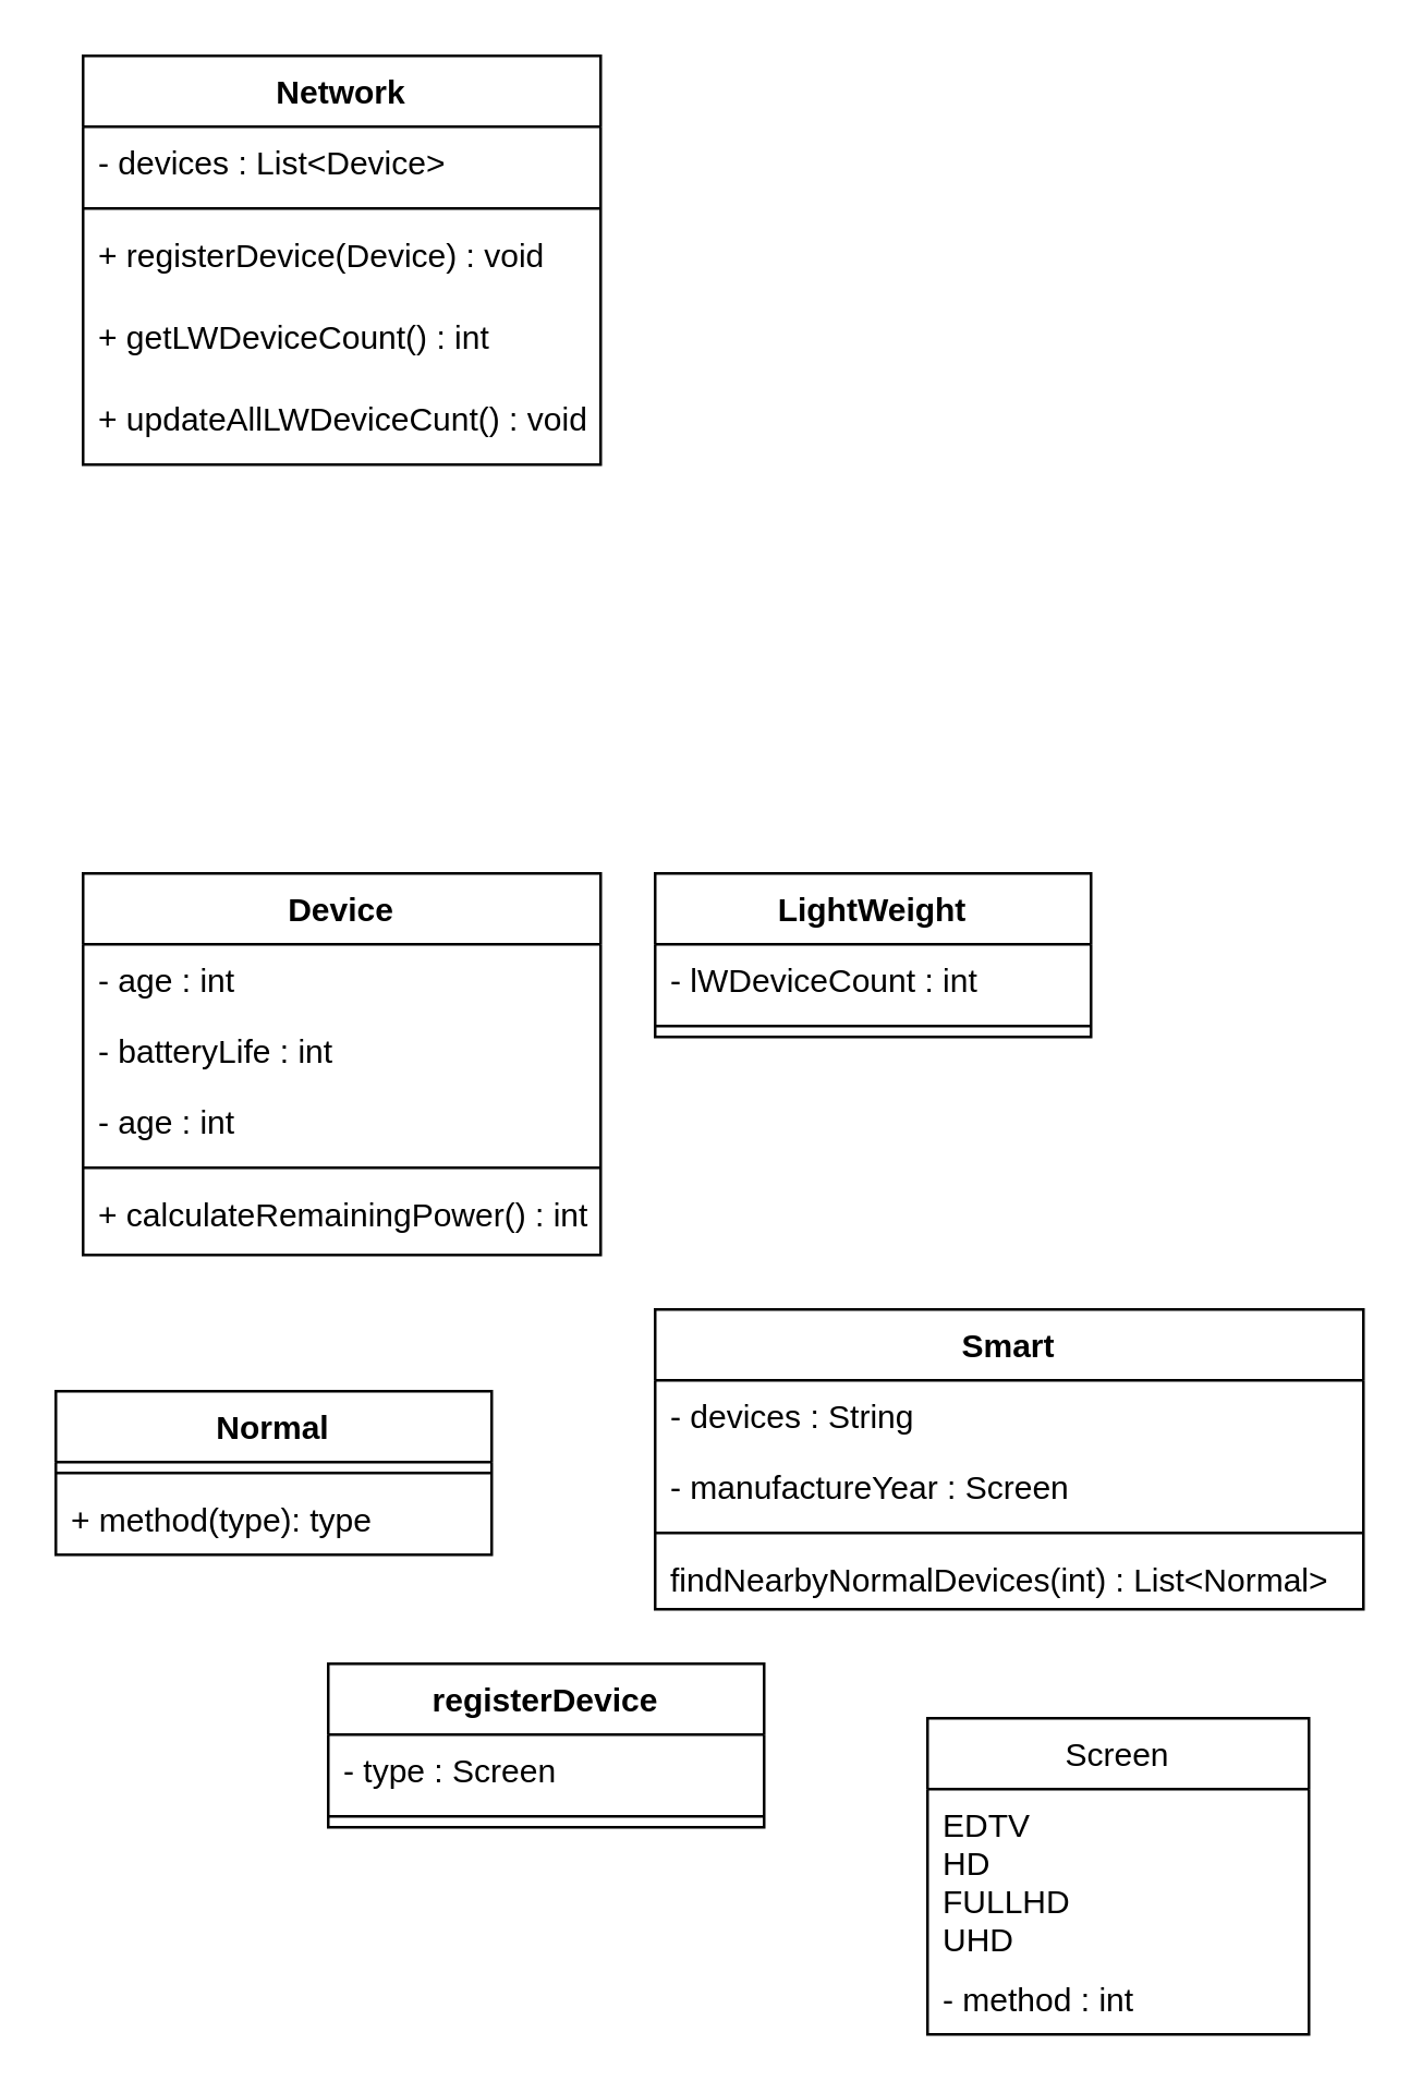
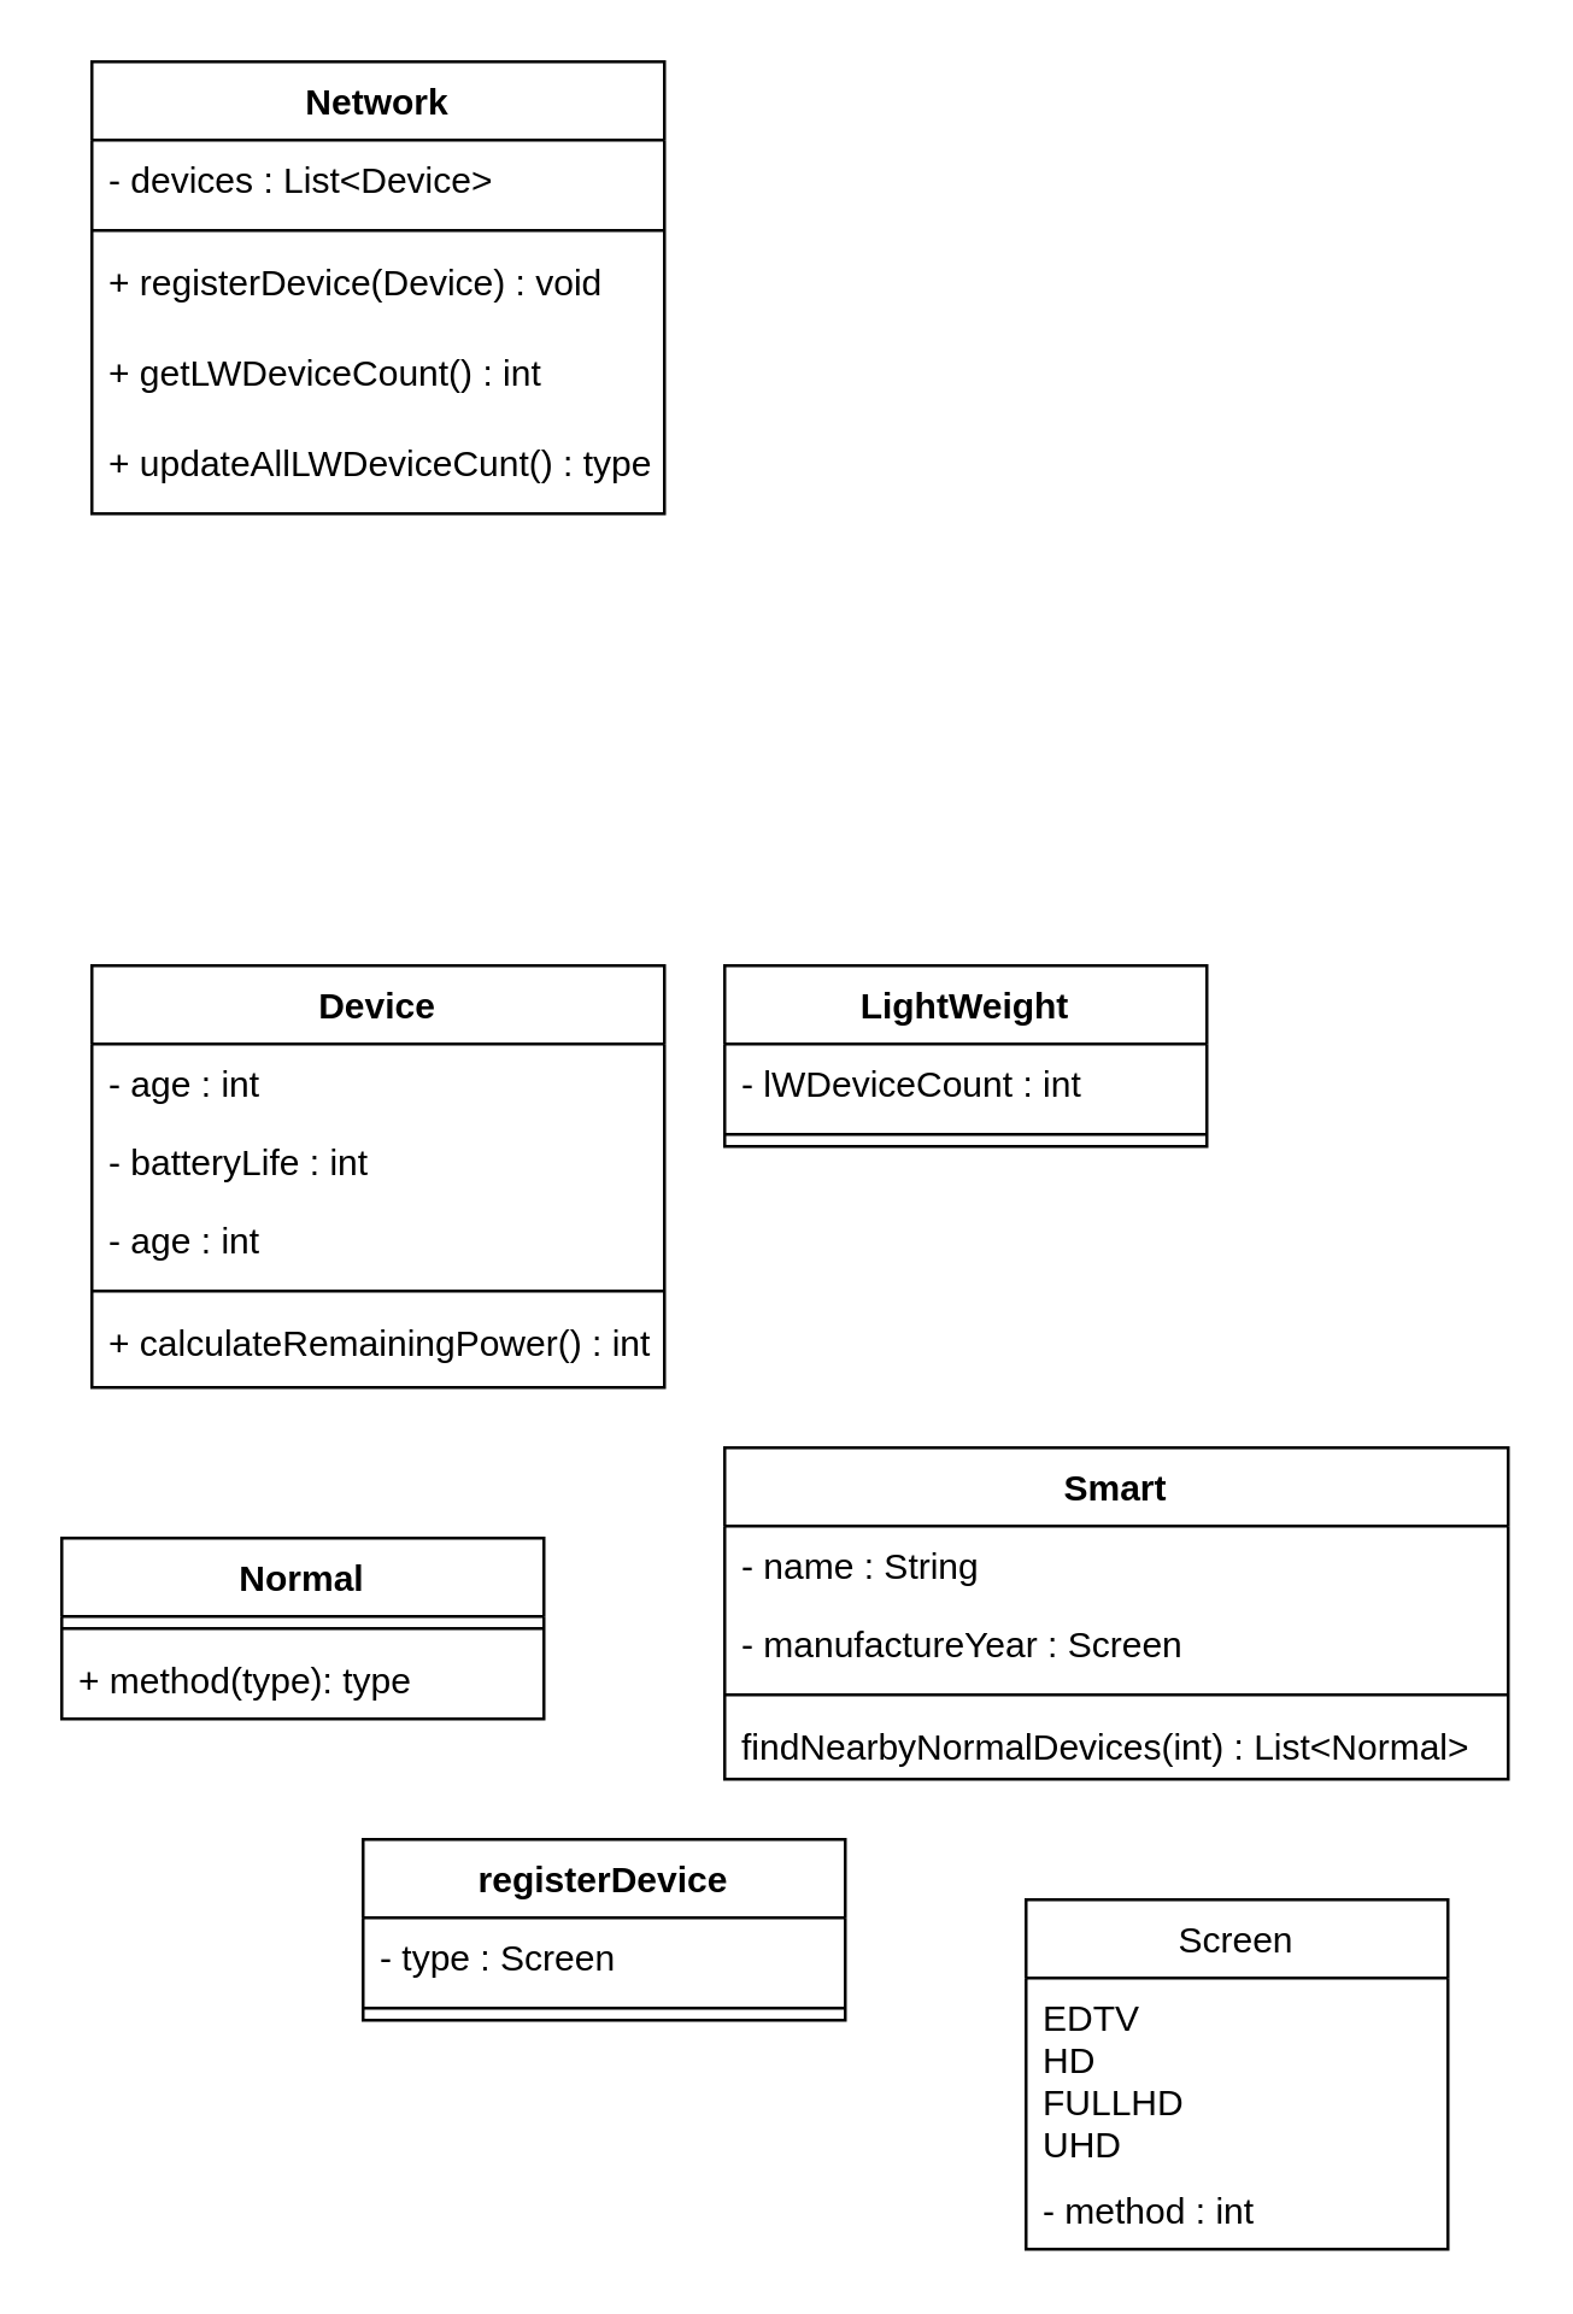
  <mxCell id="0" />
  <mxCell id="1" parent="0" />
  <mxCell id="2" value="Network" style="swimlane;fontStyle=1;align=center;verticalAlign=top;childLayout=stackLayout;horizontal=1;startSize=26;horizontalStack=0;resizeParent=1;resizeParentMax=0;resizeLast=0;collapsible=1;marginBottom=0;" vertex="1" parent="1"><mxGeometry x="30" y="20" width="190" height="150" as="geometry" /></mxCell>
  <mxCell id="3" value="- devices : List&lt;Device&gt;" style="text;strokeColor=none;fillColor=none;align=left;verticalAlign=top;spacingLeft=4;spacingRight=4;overflow=hidden;rotatable=0;points=[[0,0.5],[1,0.5]];portConstraint=eastwest;" vertex="1" parent="2"><mxGeometry y="26" width="190" height="26" as="geometry" /></mxCell>
  <mxCell id="4" value="" style="line;strokeWidth=1;fillColor=none;align=left;verticalAlign=middle;spacingTop=-1;spacingLeft=3;spacingRight=3;rotatable=0;labelPosition=right;points=[];portConstraint=eastwest;" vertex="1" parent="2"><mxGeometry y="52" width="190" height="8" as="geometry" /></mxCell>
  <mxCell id="5" value="+ registerDevice(Device) : void" style="text;strokeColor=none;fillColor=none;align=left;verticalAlign=top;spacingLeft=4;spacingRight=4;overflow=hidden;rotatable=0;points=[[0,0.5],[1,0.5]];portConstraint=eastwest;" vertex="1" parent="2"><mxGeometry y="60" width="190" height="30" as="geometry" /></mxCell>
  <mxCell id="6" value="+ getLWDeviceCount() : int" style="text;strokeColor=none;fillColor=none;align=left;verticalAlign=top;spacingLeft=4;spacingRight=4;overflow=hidden;rotatable=0;points=[[0,0.5],[1,0.5]];portConstraint=eastwest;" vertex="1" parent="2"><mxGeometry y="90" width="190" height="30" as="geometry" /></mxCell>
- <mxCell id="7" value="+ updateAllLWDeviceCunt() : void" style="text;strokeColor=none;fillColor=none;align=left;verticalAlign=top;spacingLeft=4;spacingRight=4;overflow=hidden;rotatable=0;points=[[0,0.5],[1,0.5]];portConstraint=eastwest;" vertex="1" parent="2"><mxGeometry y="120" width="190" height="30" as="geometry" /></mxCell>
+ <mxCell id="7" value="+ updateAllLWDeviceCunt() : type" style="text;strokeColor=none;fillColor=none;align=left;verticalAlign=top;spacingLeft=4;spacingRight=4;overflow=hidden;rotatable=0;points=[[0,0.5],[1,0.5]];portConstraint=eastwest;" vertex="1" parent="2"><mxGeometry y="120" width="190" height="30" as="geometry" /></mxCell>
  <mxCell id="8" value="Device" style="swimlane;fontStyle=1;align=center;verticalAlign=top;childLayout=stackLayout;horizontal=1;startSize=26;horizontalStack=0;resizeParent=1;resizeParentMax=0;resizeLast=0;collapsible=1;marginBottom=0;" vertex="1" parent="1"><mxGeometry x="30" y="320" width="190" height="140" as="geometry" /></mxCell>
  <mxCell id="9" value="- age : int" style="text;strokeColor=none;fillColor=none;align=left;verticalAlign=top;spacingLeft=4;spacingRight=4;overflow=hidden;rotatable=0;points=[[0,0.5],[1,0.5]];portConstraint=eastwest;" vertex="1" parent="8"><mxGeometry y="26" width="190" height="26" as="geometry" /></mxCell>
  <mxCell id="10" value="- batteryLife : int" style="text;strokeColor=none;fillColor=none;align=left;verticalAlign=top;spacingLeft=4;spacingRight=4;overflow=hidden;rotatable=0;points=[[0,0.5],[1,0.5]];portConstraint=eastwest;" vertex="1" parent="8"><mxGeometry y="52" width="190" height="26" as="geometry" /></mxCell>
  <mxCell id="11" value="- age : int" style="text;strokeColor=none;fillColor=none;align=left;verticalAlign=top;spacingLeft=4;spacingRight=4;overflow=hidden;rotatable=0;points=[[0,0.5],[1,0.5]];portConstraint=eastwest;" vertex="1" parent="8"><mxGeometry y="78" width="190" height="26" as="geometry" /></mxCell>
  <mxCell id="12" value="" style="line;strokeWidth=1;fillColor=none;align=left;verticalAlign=middle;spacingTop=-1;spacingLeft=3;spacingRight=3;rotatable=0;labelPosition=right;points=[];portConstraint=eastwest;" vertex="1" parent="8"><mxGeometry y="104" width="190" height="8" as="geometry" /></mxCell>
  <mxCell id="13" value="+ calculateRemainingPower() : int" style="text;strokeColor=none;fillColor=none;align=left;verticalAlign=top;spacingLeft=4;spacingRight=4;overflow=hidden;rotatable=0;points=[[0,0.5],[1,0.5]];portConstraint=eastwest;" vertex="1" parent="8"><mxGeometry y="112" width="190" height="28" as="geometry" /></mxCell>
  <mxCell id="14" value="Normal" style="swimlane;fontStyle=1;align=center;verticalAlign=top;childLayout=stackLayout;horizontal=1;startSize=26;horizontalStack=0;resizeParent=1;resizeParentMax=0;resizeLast=0;collapsible=1;marginBottom=0;" vertex="1" parent="1"><mxGeometry x="20" y="510" width="160" height="60" as="geometry" /></mxCell>
  <mxCell id="15" value="" style="line;strokeWidth=1;fillColor=none;align=left;verticalAlign=middle;spacingTop=-1;spacingLeft=3;spacingRight=3;rotatable=0;labelPosition=right;points=[];portConstraint=eastwest;" vertex="1" parent="14"><mxGeometry y="26" width="160" height="8" as="geometry" /></mxCell>
  <mxCell id="16" value="+ method(type): type" style="text;strokeColor=none;fillColor=none;align=left;verticalAlign=top;spacingLeft=4;spacingRight=4;overflow=hidden;rotatable=0;points=[[0,0.5],[1,0.5]];portConstraint=eastwest;" vertex="1" parent="14"><mxGeometry y="34" width="160" height="26" as="geometry" /></mxCell>
  <mxCell id="17" value="Smart" style="swimlane;fontStyle=1;align=center;verticalAlign=top;childLayout=stackLayout;horizontal=1;startSize=26;horizontalStack=0;resizeParent=1;resizeParentMax=0;resizeLast=0;collapsible=1;marginBottom=0;" vertex="1" parent="1"><mxGeometry x="240" y="480" width="260" height="110" as="geometry" /></mxCell>
- <mxCell id="18" value="- devices : String" style="text;strokeColor=none;fillColor=none;align=left;verticalAlign=top;spacingLeft=4;spacingRight=4;overflow=hidden;rotatable=0;points=[[0,0.5],[1,0.5]];portConstraint=eastwest;" vertex="1" parent="17"><mxGeometry y="26" width="260" height="26" as="geometry" /></mxCell>
+ <mxCell id="18" value="- name : String" style="text;strokeColor=none;fillColor=none;align=left;verticalAlign=top;spacingLeft=4;spacingRight=4;overflow=hidden;rotatable=0;points=[[0,0.5],[1,0.5]];portConstraint=eastwest;" vertex="1" parent="17"><mxGeometry y="26" width="260" height="26" as="geometry" /></mxCell>
  <mxCell id="19" value="- manufactureYear : Screen" style="text;strokeColor=none;fillColor=none;align=left;verticalAlign=top;spacingLeft=4;spacingRight=4;overflow=hidden;rotatable=0;points=[[0,0.5],[1,0.5]];portConstraint=eastwest;" vertex="1" parent="17"><mxGeometry y="52" width="260" height="26" as="geometry" /></mxCell>
  <mxCell id="20" value="" style="line;strokeWidth=1;fillColor=none;align=left;verticalAlign=middle;spacingTop=-1;spacingLeft=3;spacingRight=3;rotatable=0;labelPosition=right;points=[];portConstraint=eastwest;" vertex="1" parent="17"><mxGeometry y="78" width="260" height="8" as="geometry" /></mxCell>
  <mxCell id="21" value="findNearbyNormalDevices(int) : List&lt;Normal&gt;" style="text;strokeColor=none;fillColor=none;align=left;verticalAlign=top;spacingLeft=4;spacingRight=4;overflow=hidden;rotatable=0;points=[[0,0.5],[1,0.5]];portConstraint=eastwest;" vertex="1" parent="17"><mxGeometry y="86" width="260" height="24" as="geometry" /></mxCell>
  <mxCell id="22" value="LightWeight" style="swimlane;fontStyle=1;align=center;verticalAlign=top;childLayout=stackLayout;horizontal=1;startSize=26;horizontalStack=0;resizeParent=1;resizeParentMax=0;resizeLast=0;collapsible=1;marginBottom=0;" vertex="1" parent="1"><mxGeometry x="240" y="320" width="160" height="60" as="geometry" /></mxCell>
  <mxCell id="23" value="- lWDeviceCount : int" style="text;strokeColor=none;fillColor=none;align=left;verticalAlign=top;spacingLeft=4;spacingRight=4;overflow=hidden;rotatable=0;points=[[0,0.5],[1,0.5]];portConstraint=eastwest;" vertex="1" parent="22"><mxGeometry y="26" width="160" height="26" as="geometry" /></mxCell>
  <mxCell id="24" value="" style="line;strokeWidth=1;fillColor=none;align=left;verticalAlign=middle;spacingTop=-1;spacingLeft=3;spacingRight=3;rotatable=0;labelPosition=right;points=[];portConstraint=eastwest;" vertex="1" parent="22"><mxGeometry y="52" width="160" height="8" as="geometry" /></mxCell>
  <mxCell id="25" value="registerDevice" style="swimlane;fontStyle=1;align=center;verticalAlign=top;childLayout=stackLayout;horizontal=1;startSize=26;horizontalStack=0;resizeParent=1;resizeParentMax=0;resizeLast=0;collapsible=1;marginBottom=0;" vertex="1" parent="1"><mxGeometry x="120" y="610" width="160" height="60" as="geometry" /></mxCell>
  <mxCell id="26" value="- type : Screen" style="text;strokeColor=none;fillColor=none;align=left;verticalAlign=top;spacingLeft=4;spacingRight=4;overflow=hidden;rotatable=0;points=[[0,0.5],[1,0.5]];portConstraint=eastwest;" vertex="1" parent="25"><mxGeometry y="26" width="160" height="26" as="geometry" /></mxCell>
  <mxCell id="27" value="" style="line;strokeWidth=1;fillColor=none;align=left;verticalAlign=middle;spacingTop=-1;spacingLeft=3;spacingRight=3;rotatable=0;labelPosition=right;points=[];portConstraint=eastwest;" vertex="1" parent="25"><mxGeometry y="52" width="160" height="8" as="geometry" /></mxCell>
  <mxCell id="28" value="Screen" style="swimlane;fontStyle=0;childLayout=stackLayout;horizontal=1;startSize=26;fillColor=none;horizontalStack=0;resizeParent=1;resizeParentMax=0;resizeLast=0;collapsible=1;marginBottom=0;" vertex="1" parent="1"><mxGeometry x="340" y="630" width="140" height="116" as="geometry" /></mxCell>
  <mxCell id="29" value="EDTV&#10;HD&#10;FULLHD&#10;UHD" style="text;strokeColor=none;fillColor=none;align=left;verticalAlign=top;spacingLeft=4;spacingRight=4;overflow=hidden;rotatable=0;points=[[0,0.5],[1,0.5]];portConstraint=eastwest;" vertex="1" parent="28"><mxGeometry y="26" width="140" height="64" as="geometry" /></mxCell>
  <mxCell id="30" value="- method : int" style="text;strokeColor=none;fillColor=none;align=left;verticalAlign=top;spacingLeft=4;spacingRight=4;overflow=hidden;rotatable=0;points=[[0,0.5],[1,0.5]];portConstraint=eastwest;" vertex="1" parent="28"><mxGeometry y="90" width="140" height="26" as="geometry" /></mxCell>
